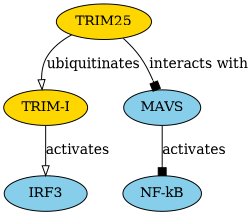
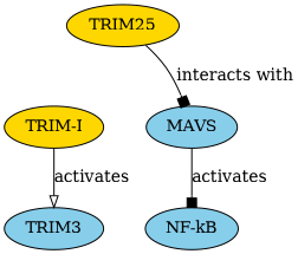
  digraph {
    node [fillcolor=skyblue style=filled]
    edge [arrowhead=onormal]
    n1 [fillcolor=gold label="TRIM-I"]
    TRIM25 [fillcolor=gold]
    MAVS
-   IRF3
+   IRF3 [label=TRIM3]
    "NF-kB"
    n1 -> IRF3 [evidence="RIG-I activation leads to IRF3 phosphorylation and activation (PMID: 17525332)." label=activates probability=0.85]
-   TRIM25 -> n1 [evidence="TRIM25 ubiquitinates RIG-I, enhancing its antiviral signaling (PMID: 18066039)." label=ubiquitinates probability=0.9]
    TRIM25 -> MAVS [arrowhead=box evidence="TRIM25 interacts with MAVS to promote antiviral responses (PMID: 19144319)." label="interacts with" probability=0.8]
    MAVS -> "NF-kB" [arrowhead=box evidence="MAVS activation leads to NF-kB signaling (PMID: 16785313)." label=activates probability=0.75]
  }
